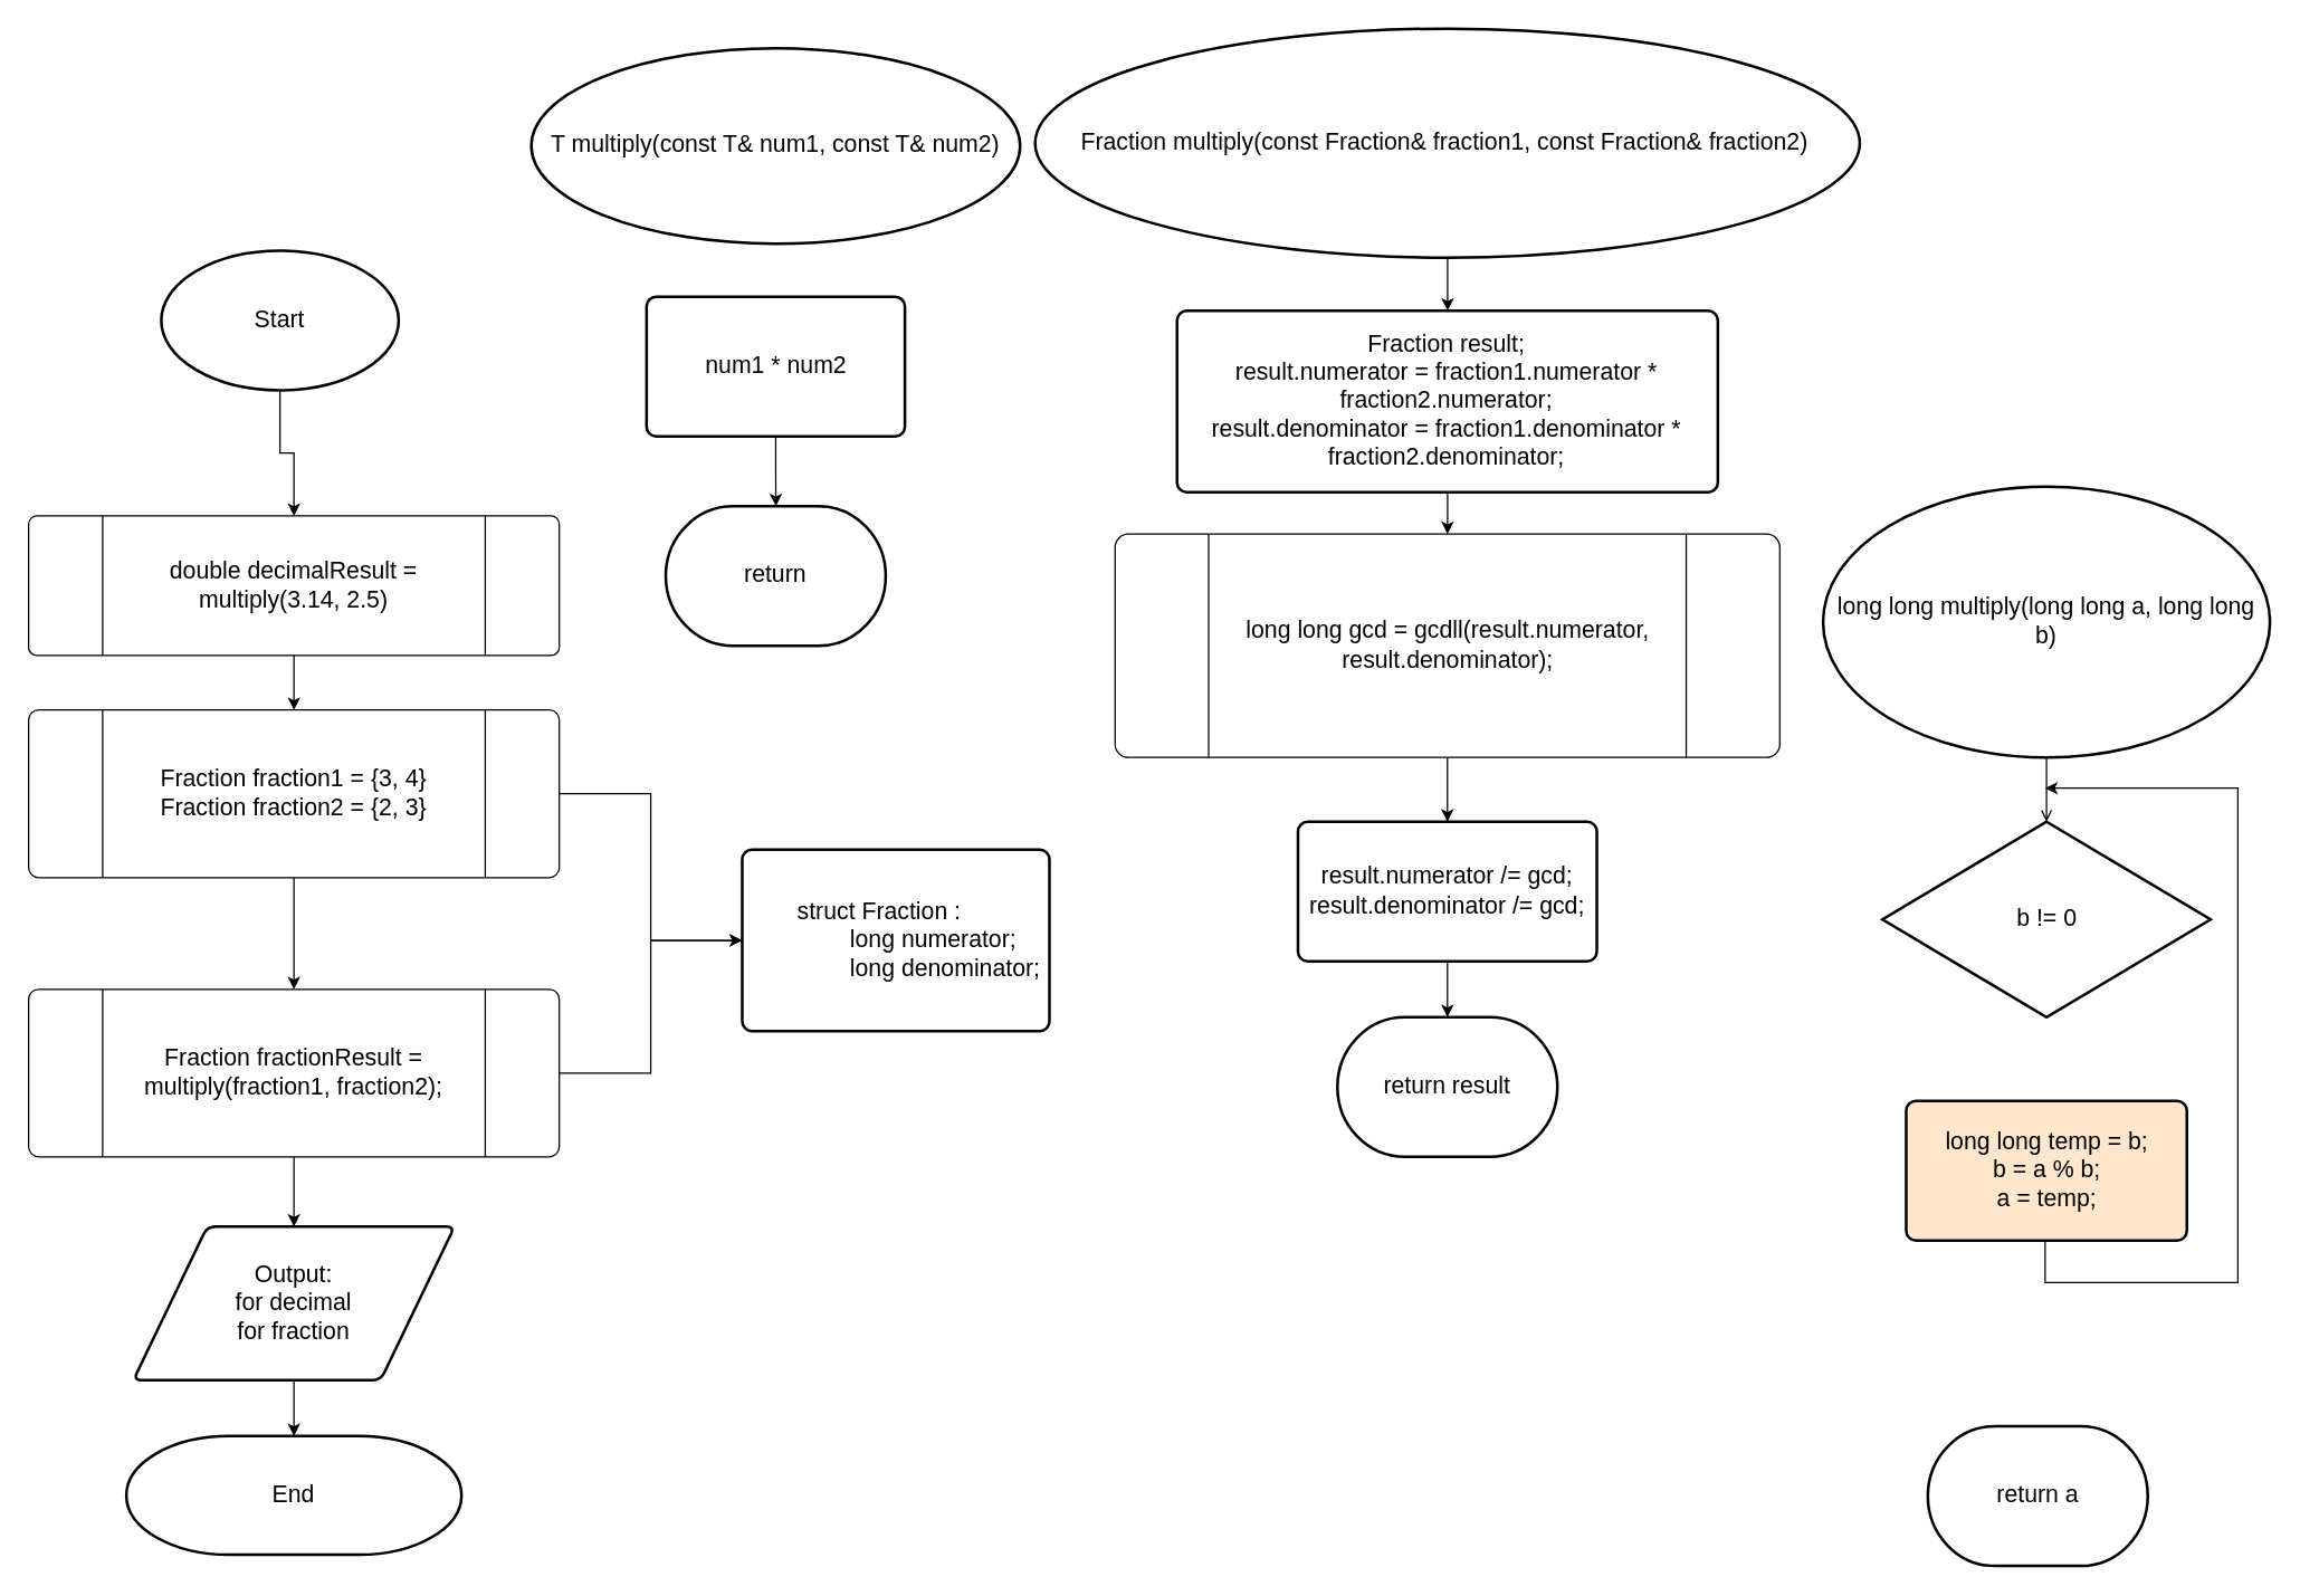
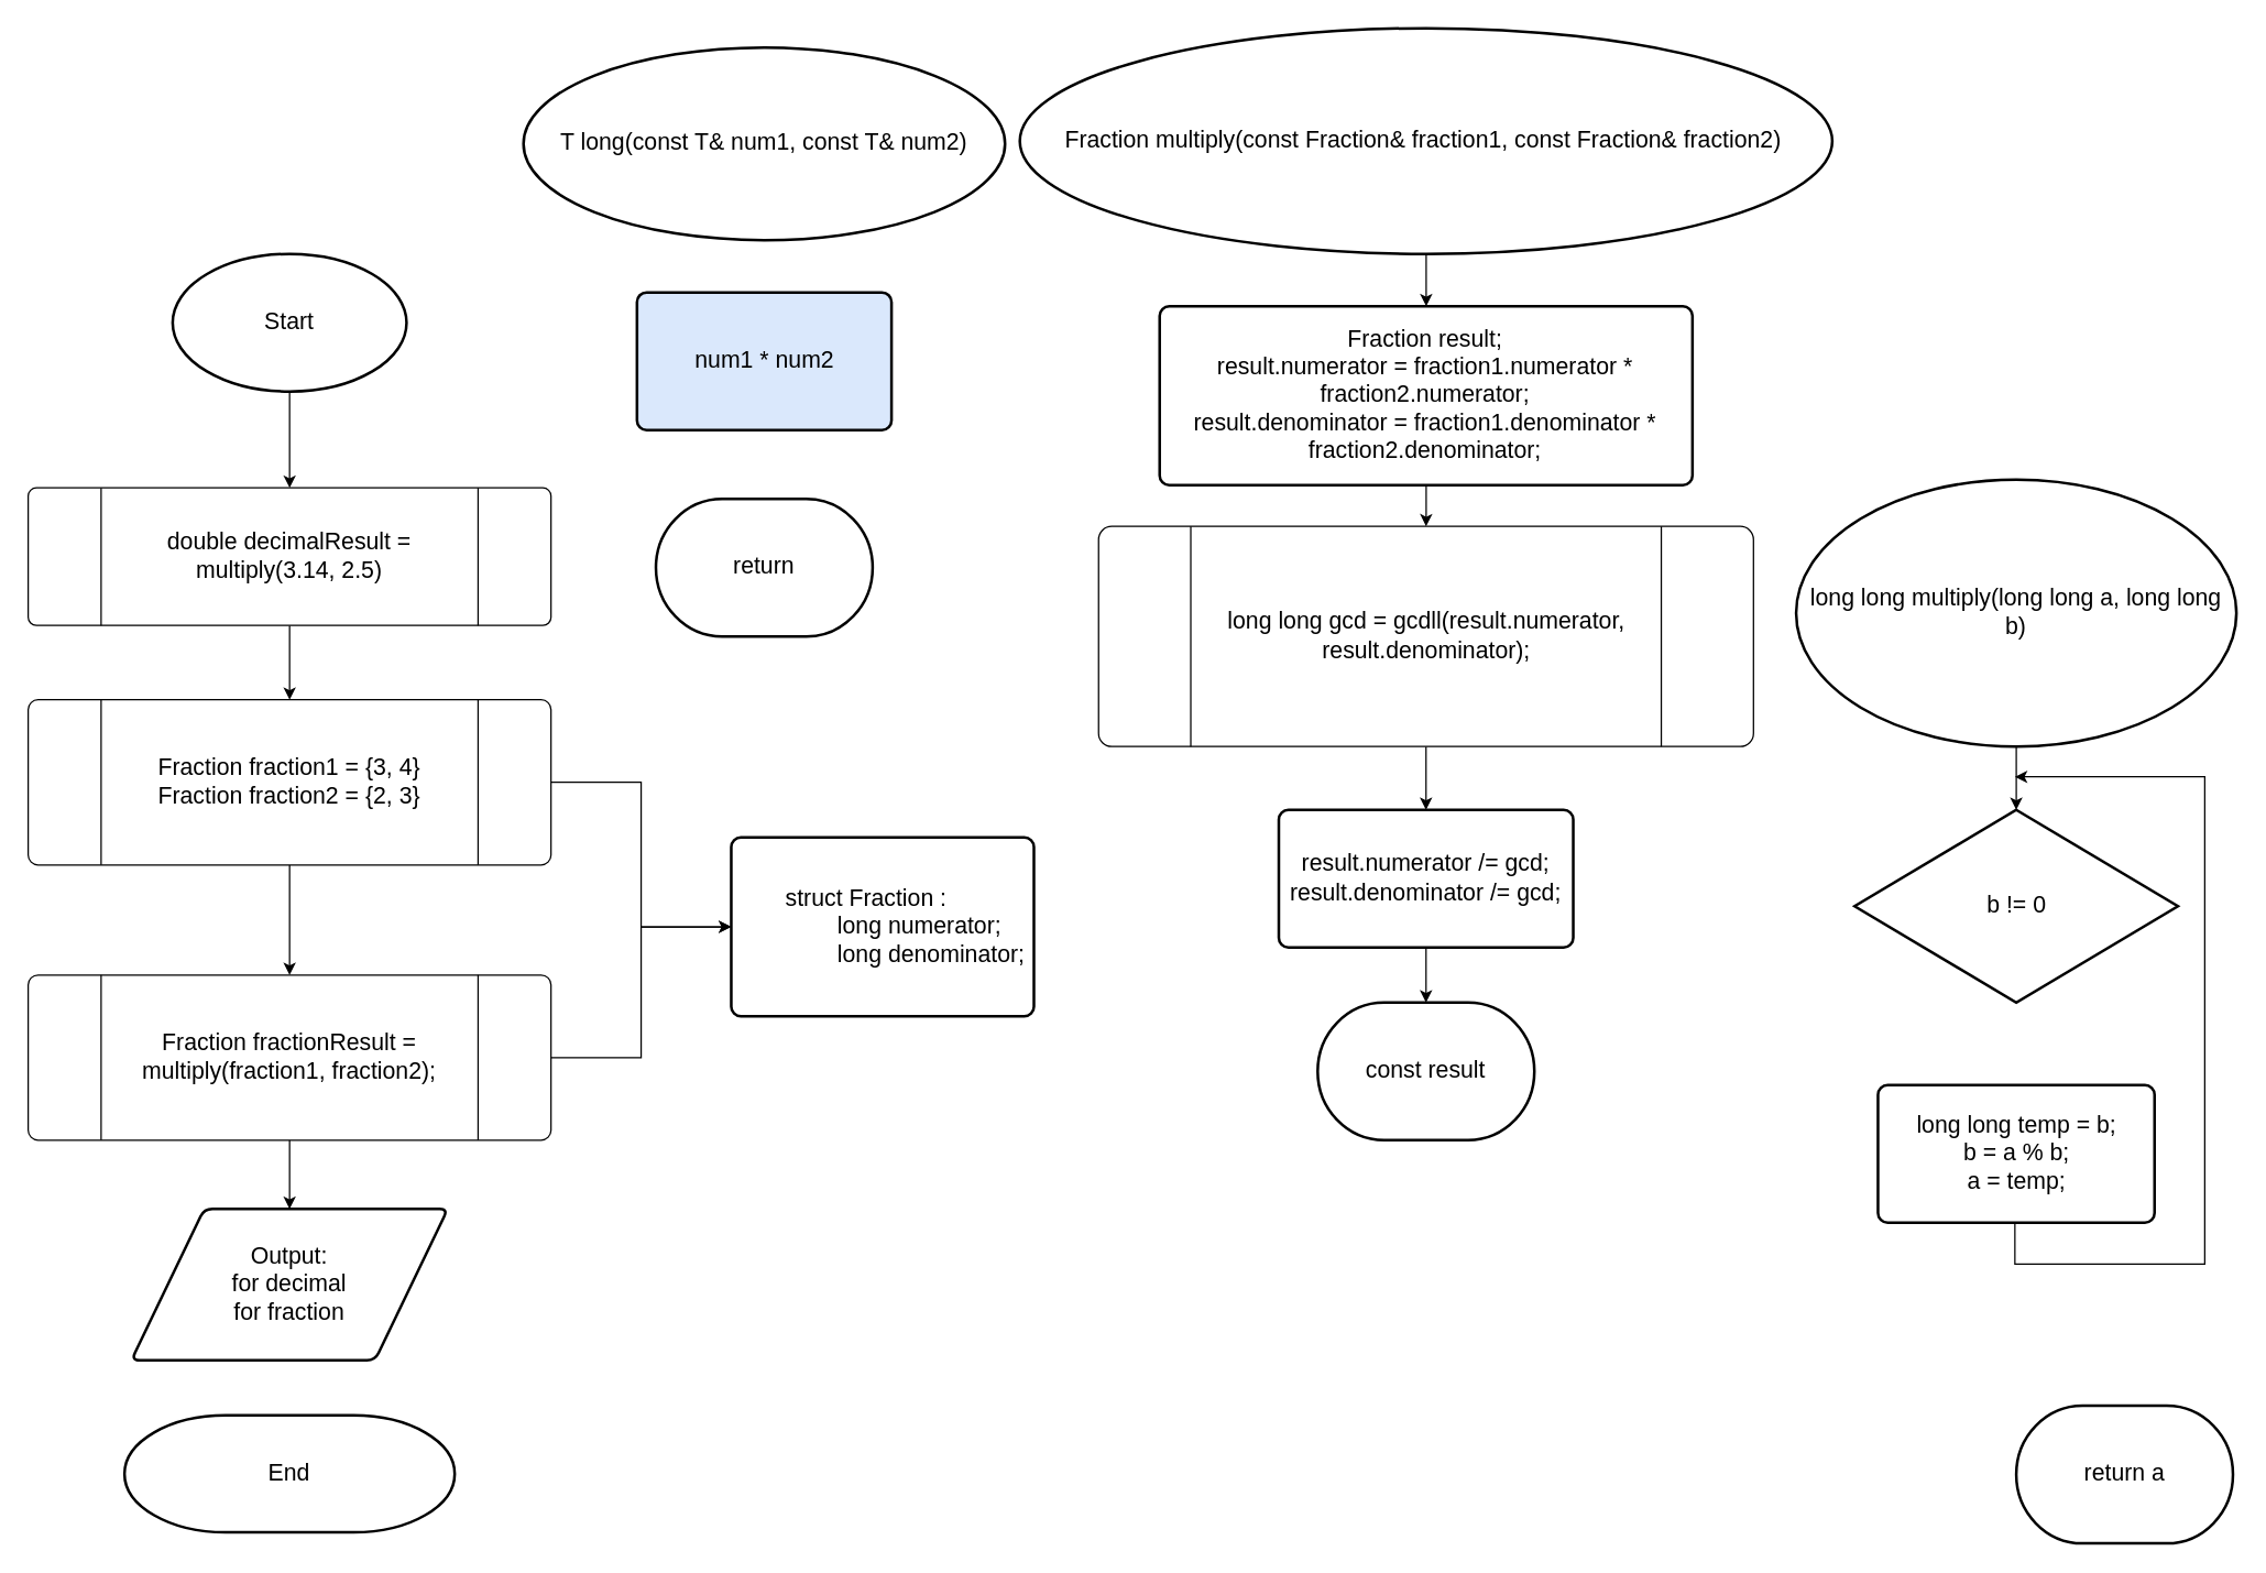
  <mxCell id="0" />
  <mxCell id="1" parent="0" />
  <mxCell id="2" value="" style="edgeStyle=orthogonalEdgeStyle;rounded=0;orthogonalLoop=1;jettySize=auto;html=1;fontSize=17;" edge="1" parent="1" source="3" target="5"><mxGeometry relative="1" as="geometry" /></mxCell>
- <mxCell id="3" value="Start" style="strokeWidth=2;html=1;shape=mxgraph.flowchart.start_1;whiteSpace=wrap;fontSize=17;" vertex="1" parent="1"><mxGeometry x="115" y="179" width="170" height="100" as="geometry" /></mxCell>
+ <mxCell id="3" value="Start" style="strokeWidth=2;html=1;shape=mxgraph.flowchart.start_1;whiteSpace=wrap;fontSize=17;" vertex="1" parent="1"><mxGeometry x="125" y="184" width="170" height="100" as="geometry" /></mxCell>
  <mxCell id="4" value="" style="edgeStyle=orthogonalEdgeStyle;rounded=0;orthogonalLoop=1;jettySize=auto;html=1;fontSize=17;" edge="1" parent="1" source="5" target="12"><mxGeometry relative="1" as="geometry" /></mxCell>
- <mxCell id="5" value="double decimalResult = multiply(3.14, 2.5)" style="verticalLabelPosition=middle;verticalAlign=middle;html=1;shape=process;whiteSpace=wrap;rounded=1;size=0.14;arcSize=6;labelPosition=center;align=center;fontSize=17;" vertex="1" parent="1"><mxGeometry x="20" y="369" width="380" height="100" as="geometry" /></mxCell>
- <mxCell id="6" value="T multiply(const T&amp;amp; num1, const T&amp;amp; num2)" style="strokeWidth=2;html=1;shape=mxgraph.flowchart.start_1;whiteSpace=wrap;fontSize=17;" vertex="1" parent="1"><mxGeometry x="380" y="34" width="350" height="140" as="geometry" /></mxCell>
- <mxCell id="7" value="" style="edgeStyle=orthogonalEdgeStyle;rounded=0;orthogonalLoop=1;jettySize=auto;html=1;fontSize=17;" edge="1" parent="1" source="8" target="9"><mxGeometry relative="1" as="geometry" /></mxCell>
- <mxCell id="8" value="num1 * num2" style="rounded=1;whiteSpace=wrap;html=1;absoluteArcSize=1;arcSize=14;strokeWidth=2;fontSize=17;" vertex="1" parent="1"><mxGeometry x="462.5" y="212" width="185" height="100" as="geometry" /></mxCell>
+ <mxCell id="5" value="double decimalResult = multiply(3.14, 2.5)" style="verticalLabelPosition=middle;verticalAlign=middle;html=1;shape=process;whiteSpace=wrap;rounded=1;size=0.14;arcSize=6;labelPosition=center;align=center;fontSize=17;" vertex="1" parent="1"><mxGeometry x="20" y="354" width="380" height="100" as="geometry" /></mxCell>
+ <mxCell id="6" value="T long(const T&amp;amp; num1, const T&amp;amp; num2)" style="strokeWidth=2;html=1;shape=mxgraph.flowchart.start_1;whiteSpace=wrap;fontSize=17;" vertex="1" parent="1"><mxGeometry x="380" y="34" width="350" height="140" as="geometry" /></mxCell>
+ <mxCell id="8" value="num1 * num2" style="rounded=1;whiteSpace=wrap;html=1;absoluteArcSize=1;arcSize=14;strokeWidth=2;fontSize=17;fillColor=#dae8fc;" vertex="1" parent="1"><mxGeometry x="462.5" y="212" width="185" height="100" as="geometry" /></mxCell>
  <mxCell id="9" value="return" style="strokeWidth=2;html=1;shape=mxgraph.flowchart.terminator;whiteSpace=wrap;fontSize=17;" vertex="1" parent="1"><mxGeometry x="476.25" y="362" width="157.5" height="100" as="geometry" /></mxCell>
  <mxCell id="10" value="" style="edgeStyle=orthogonalEdgeStyle;rounded=0;orthogonalLoop=1;jettySize=auto;html=1;fontSize=17;" edge="1" parent="1" source="12" target="13"><mxGeometry relative="1" as="geometry" /></mxCell>
  <mxCell id="11" value="" style="edgeStyle=orthogonalEdgeStyle;rounded=0;orthogonalLoop=1;jettySize=auto;html=1;fontSize=17;" edge="1" parent="1" source="12" target="16"><mxGeometry relative="1" as="geometry" /></mxCell>
  <mxCell id="12" value="&lt;div style=&quot;font-size: 17px;&quot;&gt;Fraction fraction1 = {3, 4}&lt;/div&gt;&lt;div style=&quot;font-size: 17px;&quot;&gt;Fraction fraction2 = {2, 3}&lt;/div&gt;" style="verticalLabelPosition=middle;verticalAlign=middle;html=1;shape=process;whiteSpace=wrap;rounded=1;size=0.14;arcSize=6;labelPosition=center;align=center;fontSize=17;" vertex="1" parent="1"><mxGeometry x="20" y="508" width="380" height="120" as="geometry" /></mxCell>
  <mxCell id="13" value="&lt;div style=&quot;font-size: 17px;&quot;&gt;&lt;span style=&quot;white-space: pre; font-size: 17px;&quot;&gt;&#09;&lt;/span&gt;struct Fraction :&lt;br style=&quot;font-size: 17px;&quot;&gt;&lt;/div&gt;&lt;span style=&quot;white-space: pre; font-size: 17px;&quot;&gt;&#09;&lt;span style=&quot;white-space: pre; font-size: 17px;&quot;&gt;&#09;&lt;/span&gt;&lt;/span&gt;long numerator;&lt;br style=&quot;font-size: 17px;&quot;&gt;&lt;span style=&quot;white-space: pre; font-size: 17px;&quot;&gt;&#09;&lt;span style=&quot;white-space: pre; font-size: 17px;&quot;&gt;&#09;&lt;/span&gt;&lt;/span&gt;long denominator;" style="rounded=1;whiteSpace=wrap;html=1;absoluteArcSize=1;arcSize=14;strokeWidth=2;align=left;fontSize=17;" vertex="1" parent="1"><mxGeometry x="531" y="608" width="220" height="130" as="geometry" /></mxCell>
  <mxCell id="14" style="edgeStyle=orthogonalEdgeStyle;rounded=0;orthogonalLoop=1;jettySize=auto;html=1;exitX=1;exitY=0.5;exitDx=0;exitDy=0;entryX=0;entryY=0.5;entryDx=0;entryDy=0;fontSize=17;" edge="1" parent="1" source="16" target="13"><mxGeometry relative="1" as="geometry" /></mxCell>
  <mxCell id="15" value="" style="edgeStyle=orthogonalEdgeStyle;rounded=0;orthogonalLoop=1;jettySize=auto;html=1;fontSize=17;" edge="1" parent="1" source="16" target="27"><mxGeometry relative="1" as="geometry" /></mxCell>
  <mxCell id="16" value="Fraction fractionResult = multiply(fraction1, fraction2);" style="verticalLabelPosition=middle;verticalAlign=middle;html=1;shape=process;whiteSpace=wrap;rounded=1;size=0.14;arcSize=6;labelPosition=center;align=center;fontSize=17;" vertex="1" parent="1"><mxGeometry x="20" y="708" width="380" height="120" as="geometry" /></mxCell>
  <mxCell id="17" value="" style="edgeStyle=orthogonalEdgeStyle;rounded=0;orthogonalLoop=1;jettySize=auto;html=1;fontSize=17;" edge="1" parent="1" source="18" target="20"><mxGeometry relative="1" as="geometry" /></mxCell>
  <mxCell id="18" value="Fraction multiply(const Fraction&amp;amp; fraction1, const Fraction&amp;amp; fraction2)&amp;nbsp;" style="strokeWidth=2;html=1;shape=mxgraph.flowchart.start_1;whiteSpace=wrap;fontSize=17;" vertex="1" parent="1"><mxGeometry x="740.76" y="20" width="590.5" height="164" as="geometry" /></mxCell>
  <mxCell id="19" value="" style="edgeStyle=orthogonalEdgeStyle;rounded=0;orthogonalLoop=1;jettySize=auto;html=1;fontSize=17;" edge="1" parent="1" source="20" target="22"><mxGeometry relative="1" as="geometry" /></mxCell>
  <mxCell id="20" value="&lt;div style=&quot;font-size: 17px;&quot;&gt;Fraction result;&lt;/div&gt;&lt;div style=&quot;font-size: 17px;&quot;&gt;result.numerator = fraction1.numerator * fraction2.numerator;&lt;/div&gt;&lt;div style=&quot;font-size: 17px;&quot;&gt;result.denominator = fraction1.denominator * fraction2.denominator;&lt;/div&gt;" style="rounded=1;whiteSpace=wrap;html=1;absoluteArcSize=1;arcSize=14;strokeWidth=2;fontSize=17;" vertex="1" parent="1"><mxGeometry x="842.38" y="222" width="387.25" height="130" as="geometry" /></mxCell>
  <mxCell id="21" value="" style="edgeStyle=orthogonalEdgeStyle;rounded=0;orthogonalLoop=1;jettySize=auto;html=1;fontSize=17;" edge="1" parent="1" source="22" target="24"><mxGeometry relative="1" as="geometry" /></mxCell>
  <mxCell id="22" value="long long gcd = gcdll(result.numerator, result.denominator);" style="verticalLabelPosition=middle;verticalAlign=middle;html=1;shape=process;whiteSpace=wrap;rounded=1;size=0.14;arcSize=6;labelPosition=center;align=center;fontSize=17;" vertex="1" parent="1"><mxGeometry x="798" y="382" width="475.99" height="160" as="geometry" /></mxCell>
  <mxCell id="23" value="" style="edgeStyle=orthogonalEdgeStyle;rounded=0;orthogonalLoop=1;jettySize=auto;html=1;fontSize=17;" edge="1" parent="1" source="24" target="25"><mxGeometry relative="1" as="geometry" /></mxCell>
  <mxCell id="24" value="&lt;div style=&quot;font-size: 17px;&quot;&gt;result.numerator /= gcd;&lt;/div&gt;&lt;div style=&quot;font-size: 17px;&quot;&gt;result.denominator /= gcd;&lt;/div&gt;" style="rounded=1;whiteSpace=wrap;html=1;absoluteArcSize=1;arcSize=14;strokeWidth=2;fontSize=17;" vertex="1" parent="1"><mxGeometry x="928.99" y="588" width="214" height="100" as="geometry" /></mxCell>
- <mxCell id="25" value="return result" style="strokeWidth=2;html=1;shape=mxgraph.flowchart.terminator;whiteSpace=wrap;fontSize=17;" vertex="1" parent="1"><mxGeometry x="957.24" y="728" width="157.5" height="100" as="geometry" /></mxCell>
- <mxCell id="26" value="" style="edgeStyle=orthogonalEdgeStyle;rounded=0;orthogonalLoop=1;jettySize=auto;html=1;fontSize=17;" edge="1" parent="1" source="27" target="28"><mxGeometry relative="1" as="geometry" /></mxCell>
+ <mxCell id="25" value="const result" style="strokeWidth=2;html=1;shape=mxgraph.flowchart.terminator;whiteSpace=wrap;fontSize=17;" vertex="1" parent="1"><mxGeometry x="957.24" y="728" width="157.5" height="100" as="geometry" /></mxCell>
  <mxCell id="27" value="Output:&lt;br style=&quot;font-size: 17px;&quot;&gt;for decimal&lt;br style=&quot;font-size: 17px;&quot;&gt;for fraction" style="shape=parallelogram;html=1;strokeWidth=2;perimeter=parallelogramPerimeter;whiteSpace=wrap;rounded=1;arcSize=12;size=0.23;fontSize=17;" vertex="1" parent="1"><mxGeometry x="95" y="878" width="230" height="110" as="geometry" /></mxCell>
  <mxCell id="28" value="End" style="strokeWidth=2;html=1;shape=mxgraph.flowchart.terminator;whiteSpace=wrap;fontSize=17;" vertex="1" parent="1"><mxGeometry x="90" y="1028" width="240" height="85" as="geometry" /></mxCell>
- <mxCell id="29" value="" style="edgeStyle=orthogonalEdgeStyle;rounded=0;orthogonalLoop=1;jettySize=auto;html=1;fontSize=17;endArrow=open;" edge="1" parent="1" source="30" target="32"><mxGeometry relative="1" as="geometry" /></mxCell>
+ <mxCell id="29" value="" style="edgeStyle=orthogonalEdgeStyle;rounded=0;orthogonalLoop=1;jettySize=auto;html=1;fontSize=17;" edge="1" parent="1" source="30" target="32"><mxGeometry relative="1" as="geometry" /></mxCell>
  <mxCell id="30" value="long long multiply(long long a, long long b)" style="strokeWidth=2;html=1;shape=mxgraph.flowchart.start_1;whiteSpace=wrap;fontSize=17;" vertex="1" parent="1"><mxGeometry x="1305" y="348" width="320" height="194" as="geometry" /></mxCell>
- <mxCell id="31" value="return a" style="strokeWidth=2;html=1;shape=mxgraph.flowchart.terminator;whiteSpace=wrap;fontSize=17;" vertex="1" parent="1"><mxGeometry x="1380" y="1021" width="157.5" height="100" as="geometry" /></mxCell>
+ <mxCell id="31" value="return a" style="strokeWidth=2;html=1;shape=mxgraph.flowchart.terminator;whiteSpace=wrap;fontSize=17;" vertex="1" parent="1"><mxGeometry x="1465" y="1021" width="157.5" height="100" as="geometry" /></mxCell>
  <mxCell id="32" value="b != 0" style="strokeWidth=2;html=1;shape=mxgraph.flowchart.decision;whiteSpace=wrap;fontSize=17;" vertex="1" parent="1"><mxGeometry x="1347.5" y="588" width="235" height="140" as="geometry" /></mxCell>
- <mxCell id="33" value="&lt;div style=&quot;font-size: 17px;&quot;&gt;long long temp = b;&lt;/div&gt;&lt;div style=&quot;font-size: 17px;&quot;&gt;b = a % b;&lt;/div&gt;&lt;div style=&quot;font-size: 17px;&quot;&gt;a = temp;&lt;/div&gt;" style="rounded=1;whiteSpace=wrap;html=1;absoluteArcSize=1;arcSize=14;strokeWidth=2;fontSize=17;fillColor=#ffe6cc;" vertex="1" parent="1"><mxGeometry x="1364.5" y="788" width="201" height="100" as="geometry" /></mxCell>
+ <mxCell id="33" value="&lt;div style=&quot;font-size: 17px;&quot;&gt;long long temp = b;&lt;/div&gt;&lt;div style=&quot;font-size: 17px;&quot;&gt;b = a % b;&lt;/div&gt;&lt;div style=&quot;font-size: 17px;&quot;&gt;a = temp;&lt;/div&gt;" style="rounded=1;whiteSpace=wrap;html=1;absoluteArcSize=1;arcSize=14;strokeWidth=2;fontSize=17;" vertex="1" parent="1"><mxGeometry x="1364.5" y="788" width="201" height="100" as="geometry" /></mxCell>
  <mxCell id="34" style="edgeStyle=orthogonalEdgeStyle;rounded=0;orthogonalLoop=1;jettySize=auto;html=1;fontSize=17;" edge="1" parent="1"><mxGeometry relative="1" as="geometry"><mxPoint x="1464" y="888" as="sourcePoint" /><mxPoint x="1464" y="564" as="targetPoint" /><Array as="points"><mxPoint x="1464" y="918" /><mxPoint x="1602" y="918" /><mxPoint x="1602" y="564" /></Array></mxGeometry></mxCell>
